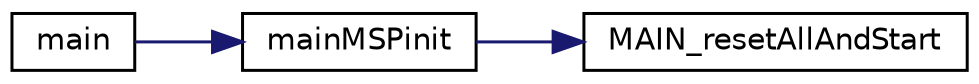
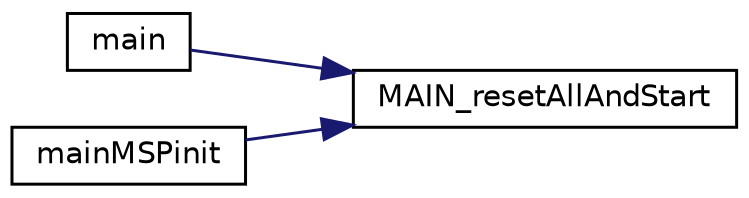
  digraph {
    rankdir=RL
    node [color=black fillcolor=white fontname=Helvetica fontsize=10 shape=record style=filled]
    edge [color=midnightblue dir=back fontname=Helvetica fontsize=10 labelfontname=Helvetica labelfontsize=10 style=solid]
    n1 [height=0.2 label=MAIN_resetAllAndStart width=0.4]
    n2 [height=0.2 label=main width=0.4]
    n3 [height=0.2 label=mainMSPinit width=0.4]
-   n3 -> n2
+   n1 -> n2
    n1 -> n3
  }
